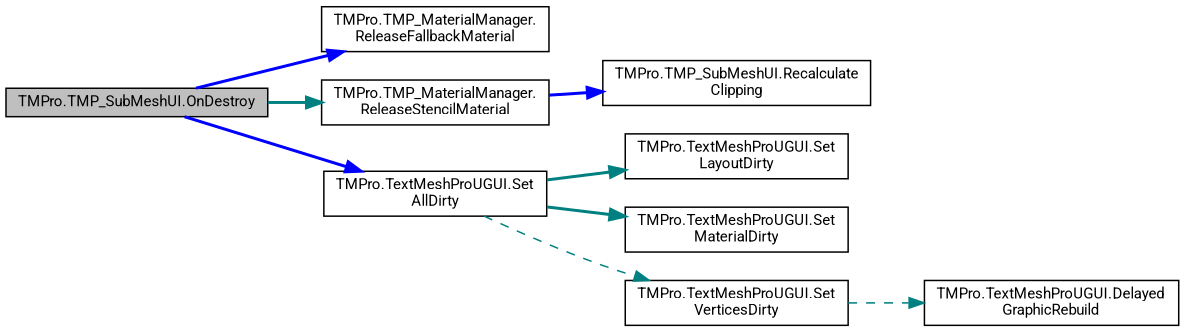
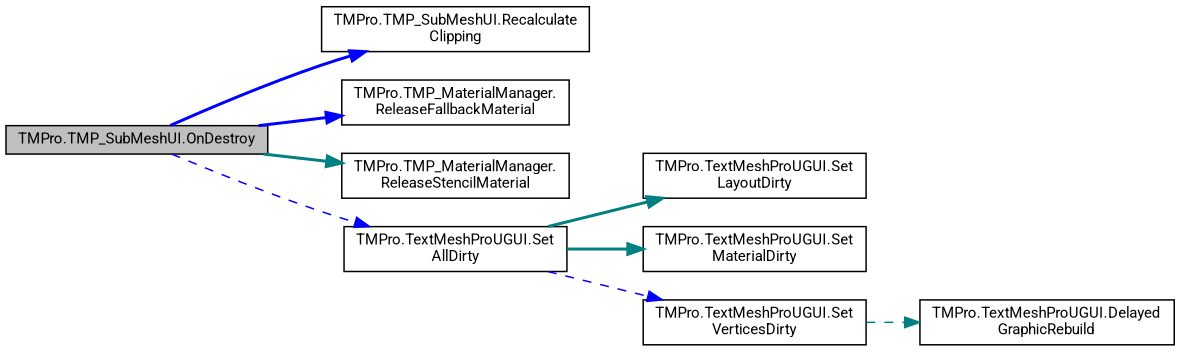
  digraph {
    fontname=Roboto
    rankdir=LR
    node [color=black fillcolor=white fontname=Roboto fontsize=10 shape=record style=filled]
    edge [color=blue fontname=Roboto fontsize=10 labelfontname=Helvetica labelfontsize=10 style=bold]
    n1 [fillcolor=grey75 fontcolor=black height=0.2 label="TMPro.TMP_SubMeshUI.OnDestroy" width=0.4]
    n2 [height=0.2 label="TMPro.TMP_SubMeshUI.Recalculate\lClipping" width=0.4]
    n3 [height=0.2 label="TMPro.TMP_MaterialManager.\lReleaseFallbackMaterial" width=0.4]
    n4 [height=0.2 label="TMPro.TMP_MaterialManager.\lReleaseStencilMaterial" width=0.4]
    n5 [height=0.2 label="TMPro.TextMeshProUGUI.Set\lAllDirty" width=0.4]
    n6 [height=0.2 label="TMPro.TextMeshProUGUI.Set\lLayoutDirty" width=0.4]
    n7 [height=0.2 label="TMPro.TextMeshProUGUI.Set\lMaterialDirty" width=0.4]
    n8 [height=0.2 label="TMPro.TextMeshProUGUI.Set\lVerticesDirty" width=0.4]
    n9 [height=0.2 label="TMPro.TextMeshProUGUI.Delayed\lGraphicRebuild" width=0.4]
-   n4 -> n2
+   n1 -> n2
    n1 -> n3
    n1 -> n4 [color=teal]
-   n1 -> n5
+   n1 -> n5 [style=dashed]
    n5 -> n6 [color=teal]
    n5 -> n7 [color=teal]
-   n5 -> n8 [color=teal style=dashed]
+   n5 -> n8 [style=dashed]
    n8 -> n9 [color=teal style=dashed]
  }
